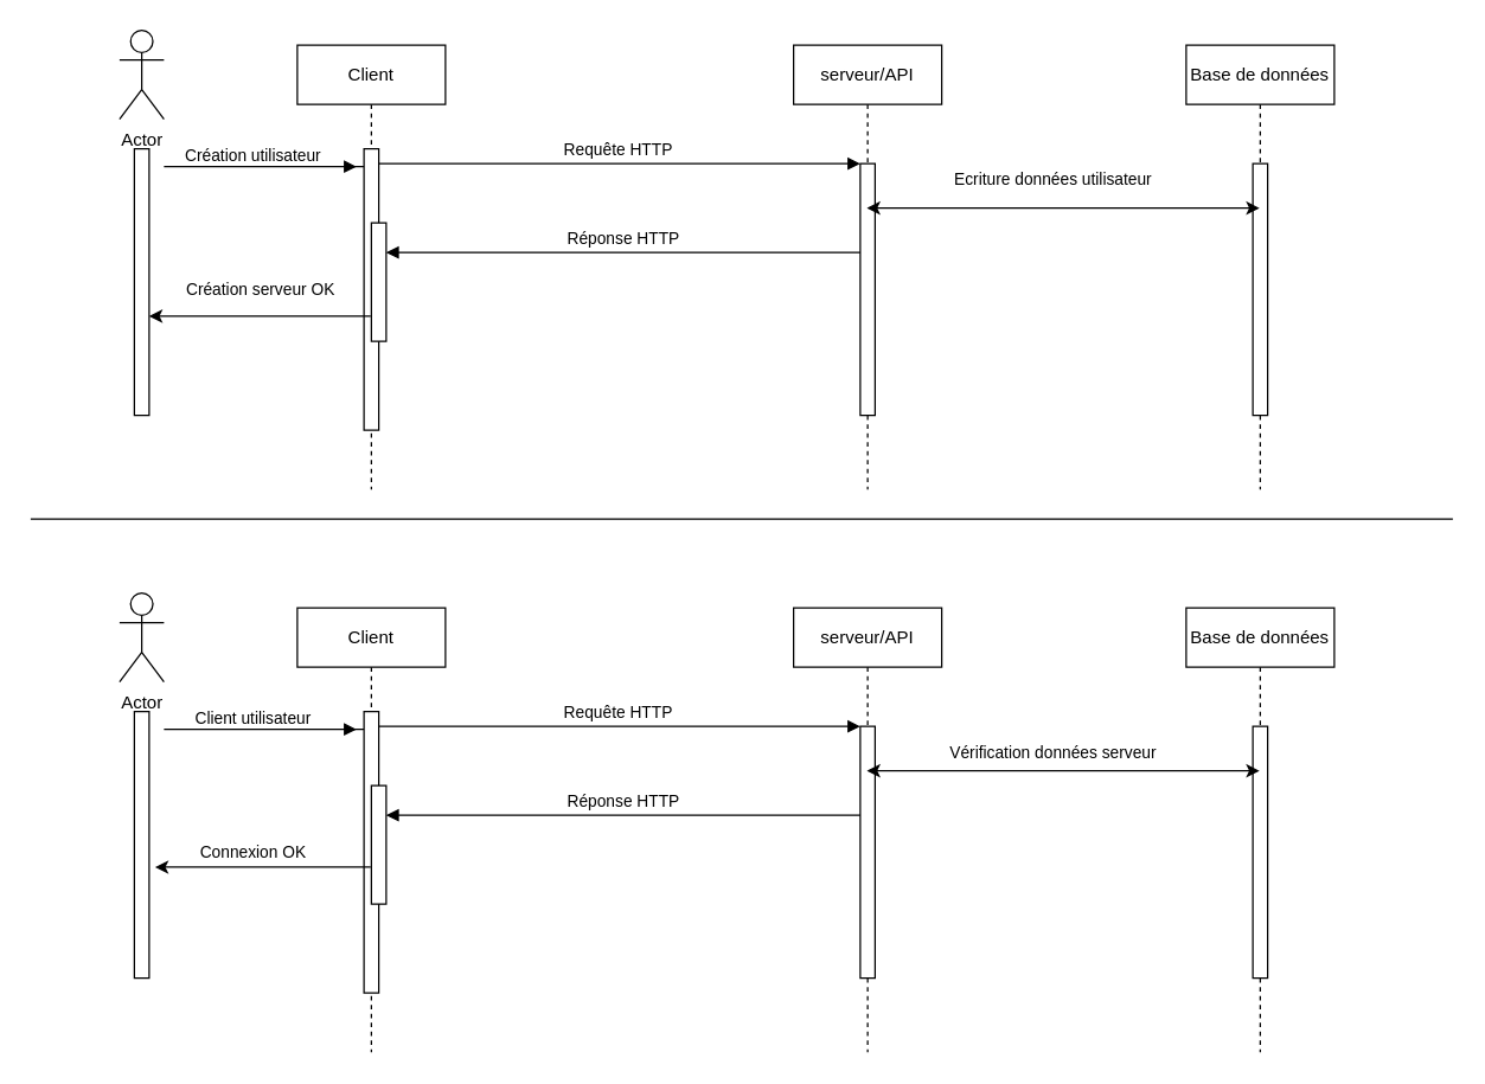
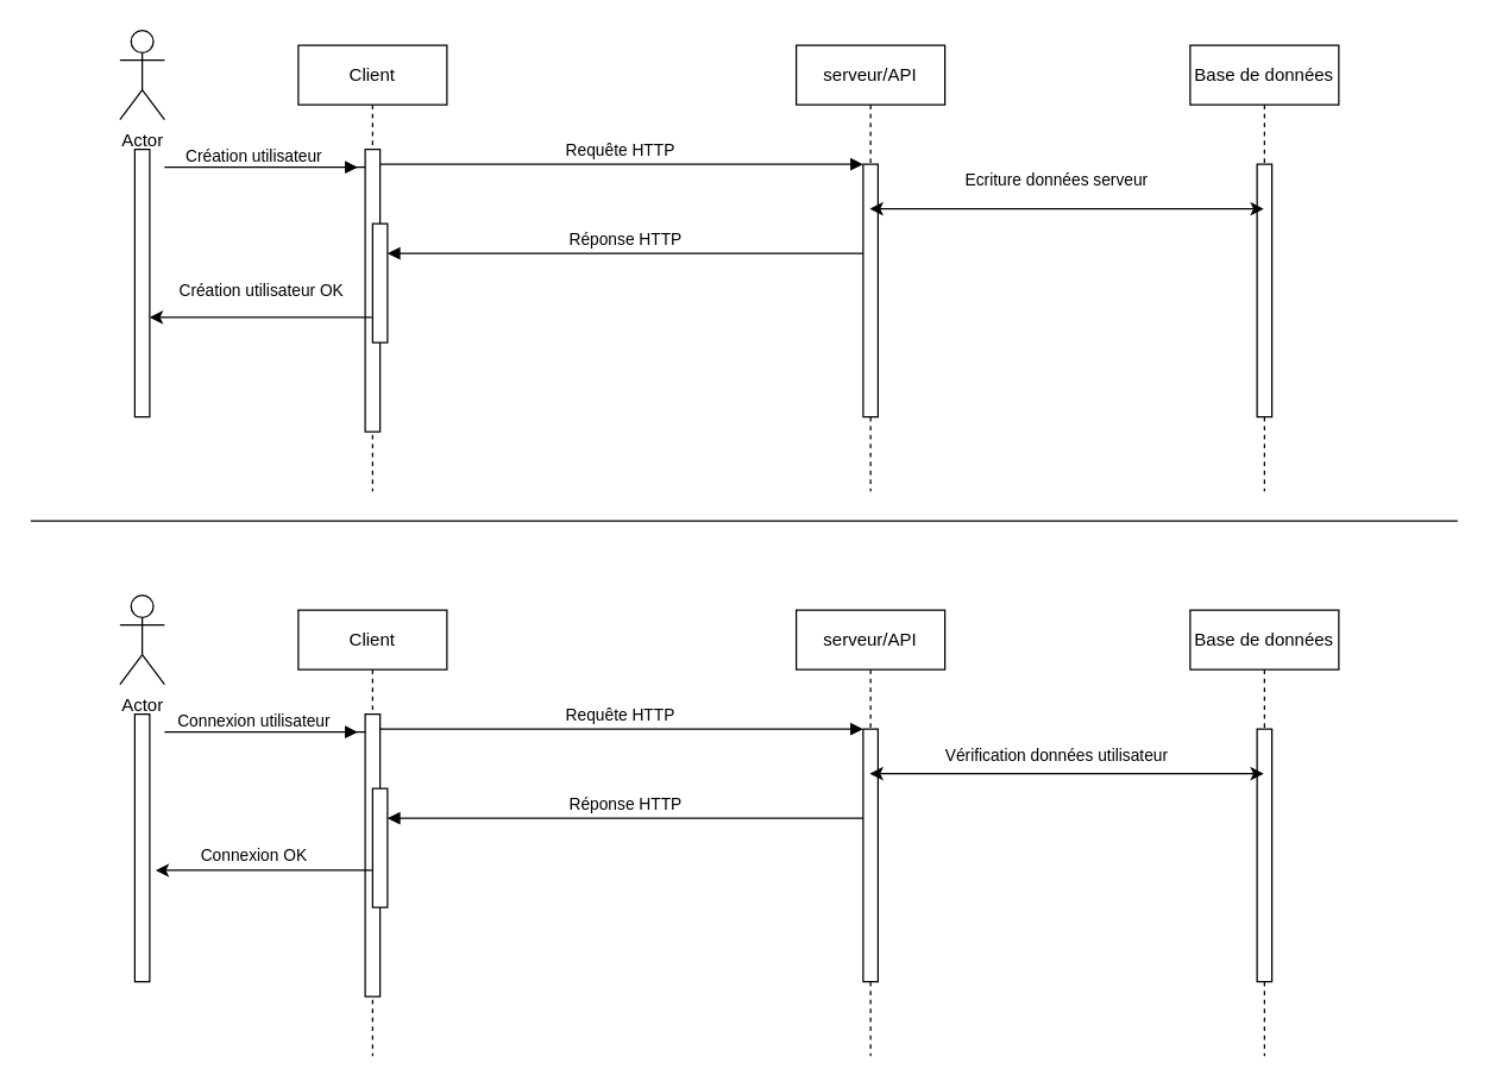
  <mxCell id="0" />
  <mxCell id="1" parent="0" />
  <mxCell id="2" value="Client" style="shape=umlLifeline;perimeter=lifelinePerimeter;whiteSpace=wrap;html=1;container=0;dropTarget=0;collapsible=0;recursiveResize=0;outlineConnect=0;portConstraint=eastwest;newEdgeStyle={&quot;edgeStyle&quot;:&quot;elbowEdgeStyle&quot;,&quot;elbow&quot;:&quot;vertical&quot;,&quot;curved&quot;:0,&quot;rounded&quot;:0};" parent="1" vertex="1"><mxGeometry x="200" y="30" width="100" height="300" as="geometry" /></mxCell>
  <mxCell id="3" value="" style="html=1;points=[];perimeter=orthogonalPerimeter;outlineConnect=0;targetShapes=umlLifeline;portConstraint=eastwest;newEdgeStyle={&quot;edgeStyle&quot;:&quot;elbowEdgeStyle&quot;,&quot;elbow&quot;:&quot;vertical&quot;,&quot;curved&quot;:0,&quot;rounded&quot;:0};" parent="2" vertex="1"><mxGeometry x="45" y="70" width="10" height="190" as="geometry" /></mxCell>
  <mxCell id="4" value="" style="html=1;points=[];perimeter=orthogonalPerimeter;outlineConnect=0;targetShapes=umlLifeline;portConstraint=eastwest;newEdgeStyle={&quot;edgeStyle&quot;:&quot;elbowEdgeStyle&quot;,&quot;elbow&quot;:&quot;vertical&quot;,&quot;curved&quot;:0,&quot;rounded&quot;:0};" parent="2" vertex="1"><mxGeometry x="50" y="120" width="10" height="80" as="geometry" /></mxCell>
  <mxCell id="5" value="serveur/API" style="shape=umlLifeline;perimeter=lifelinePerimeter;whiteSpace=wrap;html=1;container=0;dropTarget=0;collapsible=0;recursiveResize=0;outlineConnect=0;portConstraint=eastwest;newEdgeStyle={&quot;edgeStyle&quot;:&quot;elbowEdgeStyle&quot;,&quot;elbow&quot;:&quot;vertical&quot;,&quot;curved&quot;:0,&quot;rounded&quot;:0};" parent="1" vertex="1"><mxGeometry x="535" y="30" width="100" height="300" as="geometry" /></mxCell>
  <mxCell id="6" value="" style="html=1;points=[];perimeter=orthogonalPerimeter;outlineConnect=0;targetShapes=umlLifeline;portConstraint=eastwest;newEdgeStyle={&quot;edgeStyle&quot;:&quot;elbowEdgeStyle&quot;,&quot;elbow&quot;:&quot;vertical&quot;,&quot;curved&quot;:0,&quot;rounded&quot;:0};" parent="5" vertex="1"><mxGeometry x="45" y="80" width="10" height="170" as="geometry" /></mxCell>
  <mxCell id="7" value="Requête HTTP&amp;nbsp;" style="html=1;verticalAlign=bottom;endArrow=block;edgeStyle=elbowEdgeStyle;elbow=vertical;curved=0;rounded=0;" parent="1" source="3" target="6" edge="1"><mxGeometry relative="1" as="geometry"><mxPoint x="355" y="120" as="sourcePoint" /><Array as="points"><mxPoint x="340" y="110" /></Array></mxGeometry></mxCell>
  <mxCell id="8" value="Réponse HTTP" style="html=1;verticalAlign=bottom;endArrow=block;edgeStyle=elbowEdgeStyle;elbow=vertical;curved=0;rounded=0;" parent="1" source="6" target="4" edge="1"><mxGeometry relative="1" as="geometry"><mxPoint x="335" y="150" as="sourcePoint" /><Array as="points"><mxPoint x="350" y="170" /></Array></mxGeometry></mxCell>
  <mxCell id="9" value="Base de données" style="shape=umlLifeline;perimeter=lifelinePerimeter;whiteSpace=wrap;html=1;container=0;dropTarget=0;collapsible=0;recursiveResize=0;outlineConnect=0;portConstraint=eastwest;newEdgeStyle={&quot;edgeStyle&quot;:&quot;elbowEdgeStyle&quot;,&quot;elbow&quot;:&quot;vertical&quot;,&quot;curved&quot;:0,&quot;rounded&quot;:0};" vertex="1" parent="1"><mxGeometry x="800" y="30" width="100" height="300" as="geometry" /></mxCell>
  <mxCell id="10" value="" style="html=1;points=[];perimeter=orthogonalPerimeter;outlineConnect=0;targetShapes=umlLifeline;portConstraint=eastwest;newEdgeStyle={&quot;edgeStyle&quot;:&quot;elbowEdgeStyle&quot;,&quot;elbow&quot;:&quot;vertical&quot;,&quot;curved&quot;:0,&quot;rounded&quot;:0};" vertex="1" parent="9"><mxGeometry x="45" y="80" width="10" height="170" as="geometry" /></mxCell>
  <mxCell id="11" value="" style="html=1;verticalAlign=bottom;endArrow=block;edgeStyle=elbowEdgeStyle;elbow=vertical;curved=0;rounded=0;" edge="1" parent="1"><mxGeometry relative="1" as="geometry"><mxPoint x="245" y="112" as="sourcePoint" /><Array as="points"><mxPoint x="110" y="112" /><mxPoint x="100" y="72" /><mxPoint x="340" y="92" /></Array><mxPoint x="240" y="112" as="targetPoint" /></mxGeometry></mxCell>
  <mxCell id="12" value="&lt;font style=&quot;font-size: 11px;&quot;&gt;Création utilisateur&lt;/font&gt;" style="text;html=1;align=center;verticalAlign=middle;resizable=0;points=[];autosize=1;strokeColor=none;fillColor=none;" vertex="1" parent="1"><mxGeometry x="110" y="90" width="120" height="30" as="geometry" /></mxCell>
  <mxCell id="13" value="Actor" style="shape=umlActor;verticalLabelPosition=bottom;verticalAlign=top;html=1;outlineConnect=0;" vertex="1" parent="1"><mxGeometry x="80" y="20" width="30" height="60" as="geometry" /></mxCell>
  <mxCell id="14" value="" style="rounded=0;whiteSpace=wrap;html=1;" vertex="1" parent="1"><mxGeometry x="90" y="100" width="10" height="180" as="geometry" /></mxCell>
- <mxCell id="15" value="&lt;font style=&quot;font-size: 11px;&quot;&gt;Ecriture données utilisateur&lt;/font&gt;" style="text;html=1;align=center;verticalAlign=middle;resizable=0;points=[];autosize=1;strokeColor=none;fillColor=none;" vertex="1" parent="1"><mxGeometry x="630" y="106" width="160" height="30" as="geometry" /></mxCell>
+ <mxCell id="15" value="&lt;font style=&quot;font-size: 11px;&quot;&gt;Ecriture données serveur&lt;/font&gt;" style="text;html=1;align=center;verticalAlign=middle;resizable=0;points=[];autosize=1;strokeColor=none;fillColor=none;" vertex="1" parent="1"><mxGeometry x="630" y="106" width="160" height="30" as="geometry" /></mxCell>
  <mxCell id="16" value="" style="endArrow=classic;startArrow=classic;html=1;rounded=0;" edge="1" parent="1" source="5" target="9"><mxGeometry width="50" height="50" relative="1" as="geometry"><mxPoint x="700" y="210" as="sourcePoint" /><mxPoint x="750" y="160" as="targetPoint" /><Array as="points"><mxPoint x="680" y="140" /></Array></mxGeometry></mxCell>
  <mxCell id="17" value="Client" style="shape=umlLifeline;perimeter=lifelinePerimeter;whiteSpace=wrap;html=1;container=0;dropTarget=0;collapsible=0;recursiveResize=0;outlineConnect=0;portConstraint=eastwest;newEdgeStyle={&quot;edgeStyle&quot;:&quot;elbowEdgeStyle&quot;,&quot;elbow&quot;:&quot;vertical&quot;,&quot;curved&quot;:0,&quot;rounded&quot;:0};" vertex="1" parent="1"><mxGeometry x="200" y="410" width="100" height="300" as="geometry" /></mxCell>
  <mxCell id="18" value="" style="html=1;points=[];perimeter=orthogonalPerimeter;outlineConnect=0;targetShapes=umlLifeline;portConstraint=eastwest;newEdgeStyle={&quot;edgeStyle&quot;:&quot;elbowEdgeStyle&quot;,&quot;elbow&quot;:&quot;vertical&quot;,&quot;curved&quot;:0,&quot;rounded&quot;:0};" vertex="1" parent="17"><mxGeometry x="45" y="70" width="10" height="190" as="geometry" /></mxCell>
  <mxCell id="19" value="" style="html=1;points=[];perimeter=orthogonalPerimeter;outlineConnect=0;targetShapes=umlLifeline;portConstraint=eastwest;newEdgeStyle={&quot;edgeStyle&quot;:&quot;elbowEdgeStyle&quot;,&quot;elbow&quot;:&quot;vertical&quot;,&quot;curved&quot;:0,&quot;rounded&quot;:0};" vertex="1" parent="17"><mxGeometry x="50" y="120" width="10" height="80" as="geometry" /></mxCell>
  <mxCell id="20" value="serveur/API" style="shape=umlLifeline;perimeter=lifelinePerimeter;whiteSpace=wrap;html=1;container=0;dropTarget=0;collapsible=0;recursiveResize=0;outlineConnect=0;portConstraint=eastwest;newEdgeStyle={&quot;edgeStyle&quot;:&quot;elbowEdgeStyle&quot;,&quot;elbow&quot;:&quot;vertical&quot;,&quot;curved&quot;:0,&quot;rounded&quot;:0};" vertex="1" parent="1"><mxGeometry x="535" y="410" width="100" height="300" as="geometry" /></mxCell>
  <mxCell id="21" value="" style="html=1;points=[];perimeter=orthogonalPerimeter;outlineConnect=0;targetShapes=umlLifeline;portConstraint=eastwest;newEdgeStyle={&quot;edgeStyle&quot;:&quot;elbowEdgeStyle&quot;,&quot;elbow&quot;:&quot;vertical&quot;,&quot;curved&quot;:0,&quot;rounded&quot;:0};" vertex="1" parent="20"><mxGeometry x="45" y="80" width="10" height="170" as="geometry" /></mxCell>
  <mxCell id="22" value="Requête HTTP&amp;nbsp;" style="html=1;verticalAlign=bottom;endArrow=block;edgeStyle=elbowEdgeStyle;elbow=vertical;curved=0;rounded=0;" edge="1" parent="1" source="18" target="21"><mxGeometry relative="1" as="geometry"><mxPoint x="355" y="500" as="sourcePoint" /><Array as="points"><mxPoint x="340" y="490" /></Array></mxGeometry></mxCell>
  <mxCell id="23" value="Réponse HTTP" style="html=1;verticalAlign=bottom;endArrow=block;edgeStyle=elbowEdgeStyle;elbow=vertical;curved=0;rounded=0;" edge="1" parent="1" source="21" target="19"><mxGeometry relative="1" as="geometry"><mxPoint x="335" y="530" as="sourcePoint" /><Array as="points"><mxPoint x="350" y="550" /></Array></mxGeometry></mxCell>
  <mxCell id="24" value="Base de données" style="shape=umlLifeline;perimeter=lifelinePerimeter;whiteSpace=wrap;html=1;container=0;dropTarget=0;collapsible=0;recursiveResize=0;outlineConnect=0;portConstraint=eastwest;newEdgeStyle={&quot;edgeStyle&quot;:&quot;elbowEdgeStyle&quot;,&quot;elbow&quot;:&quot;vertical&quot;,&quot;curved&quot;:0,&quot;rounded&quot;:0};" vertex="1" parent="1"><mxGeometry x="800" y="410" width="100" height="300" as="geometry" /></mxCell>
  <mxCell id="25" value="" style="html=1;points=[];perimeter=orthogonalPerimeter;outlineConnect=0;targetShapes=umlLifeline;portConstraint=eastwest;newEdgeStyle={&quot;edgeStyle&quot;:&quot;elbowEdgeStyle&quot;,&quot;elbow&quot;:&quot;vertical&quot;,&quot;curved&quot;:0,&quot;rounded&quot;:0};" vertex="1" parent="24"><mxGeometry x="45" y="80" width="10" height="170" as="geometry" /></mxCell>
  <mxCell id="26" value="" style="html=1;verticalAlign=bottom;endArrow=block;edgeStyle=elbowEdgeStyle;elbow=vertical;curved=0;rounded=0;" edge="1" parent="1"><mxGeometry relative="1" as="geometry"><mxPoint x="245" y="492" as="sourcePoint" /><Array as="points"><mxPoint x="110" y="492" /><mxPoint x="100" y="452" /><mxPoint x="340" y="472" /></Array><mxPoint x="240" y="492" as="targetPoint" /></mxGeometry></mxCell>
- <mxCell id="27" value="&lt;font style=&quot;font-size: 11px;&quot;&gt;Client utilisateur&lt;/font&gt;" style="text;html=1;align=center;verticalAlign=middle;resizable=0;points=[];autosize=1;strokeColor=none;fillColor=none;" vertex="1" parent="1"><mxGeometry x="105" y="470" width="130" height="30" as="geometry" /></mxCell>
+ <mxCell id="27" value="&lt;font style=&quot;font-size: 11px;&quot;&gt;Connexion utilisateur&lt;/font&gt;" style="text;html=1;align=center;verticalAlign=middle;resizable=0;points=[];autosize=1;strokeColor=none;fillColor=none;" vertex="1" parent="1"><mxGeometry x="105" y="470" width="130" height="30" as="geometry" /></mxCell>
  <mxCell id="28" value="Actor" style="shape=umlActor;verticalLabelPosition=bottom;verticalAlign=top;html=1;outlineConnect=0;" vertex="1" parent="1"><mxGeometry x="80" y="400" width="30" height="60" as="geometry" /></mxCell>
  <mxCell id="29" value="" style="rounded=0;whiteSpace=wrap;html=1;" vertex="1" parent="1"><mxGeometry x="90" y="480" width="10" height="180" as="geometry" /></mxCell>
- <mxCell id="30" value="&lt;font style=&quot;font-size: 11px;&quot;&gt;Vérification données serveur&lt;/font&gt;" style="text;html=1;align=center;verticalAlign=middle;resizable=0;points=[];autosize=1;strokeColor=none;fillColor=none;" vertex="1" parent="1"><mxGeometry x="625" y="493" width="170" height="30" as="geometry" /></mxCell>
+ <mxCell id="30" value="&lt;font style=&quot;font-size: 11px;&quot;&gt;Vérification données utilisateur&lt;/font&gt;" style="text;html=1;align=center;verticalAlign=middle;resizable=0;points=[];autosize=1;strokeColor=none;fillColor=none;" vertex="1" parent="1"><mxGeometry x="625" y="493" width="170" height="30" as="geometry" /></mxCell>
  <mxCell id="31" value="" style="endArrow=classic;startArrow=classic;html=1;rounded=0;" edge="1" parent="1" source="20" target="24"><mxGeometry width="50" height="50" relative="1" as="geometry"><mxPoint x="700" y="590" as="sourcePoint" /><mxPoint x="750" y="540" as="targetPoint" /><Array as="points"><mxPoint x="680" y="520" /></Array></mxGeometry></mxCell>
  <mxCell id="32" value="" style="endArrow=classic;html=1;rounded=0;entryX=1.4;entryY=0.317;entryDx=0;entryDy=0;entryPerimeter=0;" edge="1" parent="1"><mxGeometry width="50" height="50" relative="1" as="geometry"><mxPoint x="249.5" y="585.06" as="sourcePoint" /><mxPoint x="104" y="585.06" as="targetPoint" /></mxGeometry></mxCell>
  <mxCell id="33" value="&lt;font style=&quot;font-size: 11px;&quot;&gt;Connexion OK&lt;/font&gt;" style="text;html=1;align=center;verticalAlign=middle;resizable=0;points=[];autosize=1;strokeColor=none;fillColor=none;" vertex="1" parent="1"><mxGeometry x="120" y="560" width="100" height="30" as="geometry" /></mxCell>
  <mxCell id="34" value="" style="endArrow=classic;html=1;rounded=0;entryX=1;entryY=0.5;entryDx=0;entryDy=0;" edge="1" parent="1"><mxGeometry width="50" height="50" relative="1" as="geometry"><mxPoint x="249.5" y="213" as="sourcePoint" /><mxPoint x="100" y="213" as="targetPoint" /></mxGeometry></mxCell>
- <mxCell id="35" value="&lt;font style=&quot;font-size: 11px;&quot;&gt;Création serveur OK&lt;/font&gt;" style="text;html=1;align=center;verticalAlign=middle;resizable=0;points=[];autosize=1;strokeColor=none;fillColor=none;" vertex="1" parent="1"><mxGeometry x="110" y="180" width="130" height="30" as="geometry" /></mxCell>
+ <mxCell id="35" value="&lt;font style=&quot;font-size: 11px;&quot;&gt;Création utilisateur OK&lt;/font&gt;" style="text;html=1;align=center;verticalAlign=middle;resizable=0;points=[];autosize=1;strokeColor=none;fillColor=none;" vertex="1" parent="1"><mxGeometry x="110" y="180" width="130" height="30" as="geometry" /></mxCell>
  <mxCell id="36" value="" style="endArrow=none;html=1;rounded=0;" edge="1" parent="1"><mxGeometry width="50" height="50" relative="1" as="geometry"><mxPoint x="20" y="350" as="sourcePoint" /><mxPoint x="980" y="350" as="targetPoint" /></mxGeometry></mxCell>
